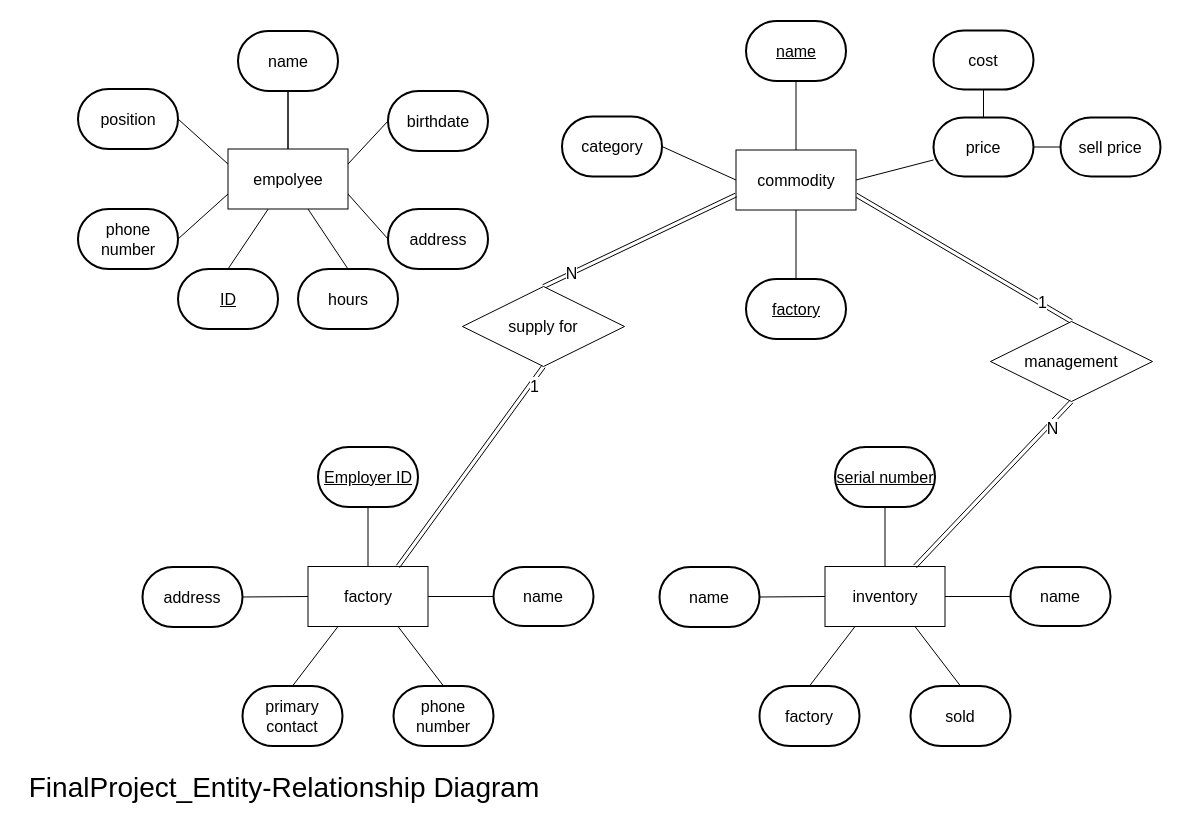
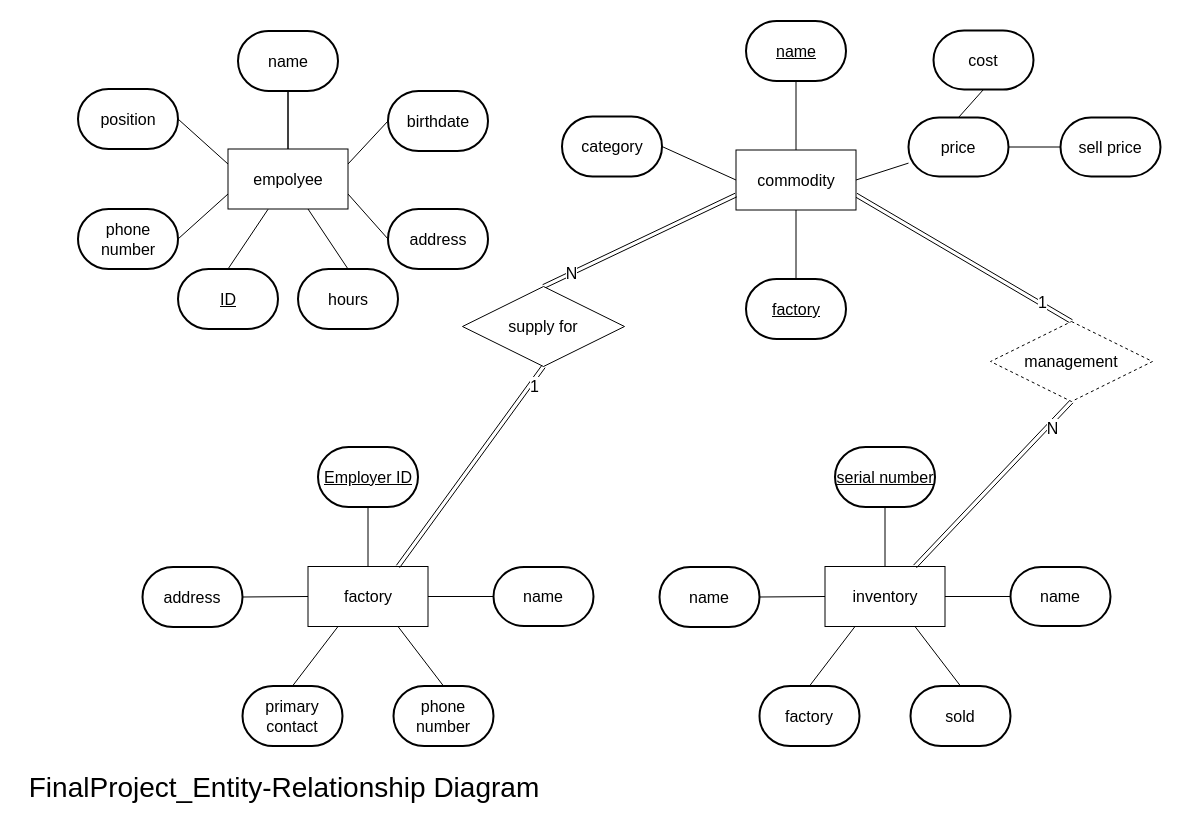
  <mxCell id="0" />
  <mxCell id="1" parent="0" />
  <mxCell id="2" style="rounded=0;orthogonalLoop=1;jettySize=auto;html=1;exitX=1;exitY=0.25;exitDx=0;exitDy=0;entryX=0;entryY=0.5;entryDx=0;entryDy=0;entryPerimeter=0;endArrow=none;endFill=0;" edge="1" parent="1" source="9" target="10"><mxGeometry relative="1" as="geometry" /></mxCell>
  <mxCell id="3" style="rounded=0;orthogonalLoop=1;jettySize=auto;html=1;exitX=0;exitY=0.25;exitDx=0;exitDy=0;entryX=1;entryY=0.5;entryDx=0;entryDy=0;entryPerimeter=0;endArrow=none;endFill=0;" edge="1" parent="1" source="9" target="12"><mxGeometry relative="1" as="geometry" /></mxCell>
  <mxCell id="4" style="rounded=0;orthogonalLoop=1;jettySize=auto;html=1;exitX=0;exitY=0.75;exitDx=0;exitDy=0;entryX=1;entryY=0.5;entryDx=0;entryDy=0;entryPerimeter=0;endArrow=none;endFill=0;" edge="1" parent="1" source="9" target="11"><mxGeometry relative="1" as="geometry" /></mxCell>
  <mxCell id="5" style="rounded=0;orthogonalLoop=1;jettySize=auto;html=1;exitX=0.334;exitY=1.004;exitDx=0;exitDy=0;entryX=0.5;entryY=0;entryDx=0;entryDy=0;entryPerimeter=0;endArrow=none;endFill=0;exitPerimeter=0;" edge="1" parent="1" source="9" target="15"><mxGeometry relative="1" as="geometry" /></mxCell>
  <mxCell id="6" style="rounded=0;orthogonalLoop=1;jettySize=auto;html=1;exitX=1;exitY=0.75;exitDx=0;exitDy=0;entryX=0;entryY=0.5;entryDx=0;entryDy=0;entryPerimeter=0;endArrow=none;endFill=0;" edge="1" parent="1" source="9" target="13"><mxGeometry relative="1" as="geometry" /></mxCell>
  <mxCell id="7" style="edgeStyle=none;rounded=0;orthogonalLoop=1;jettySize=auto;html=1;entryX=0.5;entryY=0;entryDx=0;entryDy=0;entryPerimeter=0;endArrow=none;endFill=0;" edge="1" parent="1" source="9" target="14"><mxGeometry relative="1" as="geometry" /></mxCell>
  <mxCell id="8" value="" style="edgeStyle=none;rounded=0;orthogonalLoop=1;jettySize=auto;html=1;endArrow=none;endFill=0;" edge="1" parent="1" source="9" target="17"><mxGeometry relative="1" as="geometry" /></mxCell>
  <mxCell id="9" value="&lt;font style=&quot;font-size: 16px&quot;&gt;empolyee&lt;/font&gt;" style="rounded=0;whiteSpace=wrap;html=1;" vertex="1" parent="1"><mxGeometry x="227.5" y="148.5" width="120" height="60" as="geometry" /></mxCell>
  <mxCell id="10" value="&lt;font style=&quot;font-size: 16px&quot;&gt;birthdate&lt;/font&gt;" style="strokeWidth=2;html=1;shape=mxgraph.flowchart.terminator;whiteSpace=wrap;" vertex="1" parent="1"><mxGeometry x="387.5" y="90.5" width="100" height="60" as="geometry" /></mxCell>
  <mxCell id="11" value="&lt;span style=&quot;font-size: 16px&quot;&gt;phone number&lt;/span&gt;" style="strokeWidth=2;html=1;shape=mxgraph.flowchart.terminator;whiteSpace=wrap;" vertex="1" parent="1"><mxGeometry x="77.5" y="208.5" width="100" height="60" as="geometry" /></mxCell>
  <mxCell id="12" value="&lt;font style=&quot;font-size: 16px&quot;&gt;position&lt;/font&gt;" style="strokeWidth=2;html=1;shape=mxgraph.flowchart.terminator;whiteSpace=wrap;" vertex="1" parent="1"><mxGeometry x="77.5" y="88.5" width="100" height="60" as="geometry" /></mxCell>
  <mxCell id="13" value="&lt;font style=&quot;font-size: 16px&quot;&gt;address&lt;/font&gt;" style="strokeWidth=2;html=1;shape=mxgraph.flowchart.terminator;whiteSpace=wrap;" vertex="1" parent="1"><mxGeometry x="387.5" y="208.5" width="100" height="60" as="geometry" /></mxCell>
  <mxCell id="14" value="&lt;font style=&quot;font-size: 16px&quot;&gt;hours&lt;/font&gt;" style="strokeWidth=2;html=1;shape=mxgraph.flowchart.terminator;whiteSpace=wrap;" vertex="1" parent="1"><mxGeometry x="297.5" y="268.5" width="100" height="60" as="geometry" /></mxCell>
  <mxCell id="15" value="&lt;font style=&quot;font-size: 16px&quot;&gt;&lt;u&gt;ID&lt;/u&gt;&lt;/font&gt;" style="strokeWidth=2;html=1;shape=mxgraph.flowchart.terminator;whiteSpace=wrap;" vertex="1" parent="1"><mxGeometry x="177.5" y="268.5" width="100" height="60" as="geometry" /></mxCell>
  <mxCell id="16" style="edgeStyle=orthogonalEdgeStyle;rounded=0;orthogonalLoop=1;jettySize=auto;html=1;exitX=0.5;exitY=1;exitDx=0;exitDy=0;exitPerimeter=0;entryX=0.5;entryY=0;entryDx=0;entryDy=0;endArrow=none;endFill=0;" edge="1" parent="1" source="17" target="9"><mxGeometry relative="1" as="geometry" /></mxCell>
  <mxCell id="17" value="&lt;font style=&quot;font-size: 16px&quot;&gt;name&lt;/font&gt;" style="strokeWidth=2;html=1;shape=mxgraph.flowchart.terminator;whiteSpace=wrap;" vertex="1" parent="1"><mxGeometry x="237.5" y="30.5" width="100" height="60" as="geometry" /></mxCell>
  <mxCell id="18" style="edgeStyle=none;rounded=0;orthogonalLoop=1;jettySize=auto;html=1;exitX=0;exitY=0.5;exitDx=0;exitDy=0;entryX=1;entryY=0.5;entryDx=0;entryDy=0;entryPerimeter=0;endArrow=none;endFill=0;" edge="1" parent="1" source="22" target="25"><mxGeometry relative="1" as="geometry" /></mxCell>
  <mxCell id="19" style="edgeStyle=none;rounded=0;orthogonalLoop=1;jettySize=auto;html=1;exitX=1;exitY=0.5;exitDx=0;exitDy=0;endArrow=none;endFill=0;" edge="1" parent="1" source="22" target="24"><mxGeometry relative="1" as="geometry" /></mxCell>
  <mxCell id="20" style="edgeStyle=none;rounded=0;orthogonalLoop=1;jettySize=auto;html=1;exitX=0.25;exitY=1;exitDx=0;exitDy=0;entryX=0.5;entryY=0;entryDx=0;entryDy=0;entryPerimeter=0;endArrow=none;endFill=0;" edge="1" parent="1" source="22" target="28"><mxGeometry relative="1" as="geometry" /></mxCell>
  <mxCell id="21" style="edgeStyle=none;rounded=0;orthogonalLoop=1;jettySize=auto;html=1;exitX=0.75;exitY=1;exitDx=0;exitDy=0;entryX=0.5;entryY=0;entryDx=0;entryDy=0;entryPerimeter=0;endArrow=none;endFill=0;" edge="1" parent="1" source="22" target="23"><mxGeometry relative="1" as="geometry" /></mxCell>
  <mxCell id="22" value="&lt;font style=&quot;font-size: 16px&quot;&gt;factory&lt;/font&gt;" style="rounded=0;whiteSpace=wrap;html=1;" vertex="1" parent="1"><mxGeometry x="307.5" y="566" width="120" height="60" as="geometry" /></mxCell>
  <mxCell id="23" value="&lt;font style=&quot;font-size: 16px&quot;&gt;phone number&lt;/font&gt;" style="strokeWidth=2;html=1;shape=mxgraph.flowchart.terminator;whiteSpace=wrap;" vertex="1" parent="1"><mxGeometry x="393" y="685.5" width="100" height="60" as="geometry" /></mxCell>
  <mxCell id="24" value="&lt;font style=&quot;font-size: 16px&quot;&gt;name&lt;/font&gt;" style="strokeWidth=2;html=1;shape=mxgraph.flowchart.terminator;whiteSpace=wrap;" vertex="1" parent="1"><mxGeometry x="493" y="566.5" width="100" height="59" as="geometry" /></mxCell>
  <mxCell id="25" value="&lt;font style=&quot;font-size: 16px&quot;&gt;address&lt;/font&gt;" style="strokeWidth=2;html=1;shape=mxgraph.flowchart.terminator;whiteSpace=wrap;" vertex="1" parent="1"><mxGeometry x="142" y="566.5" width="100" height="60" as="geometry" /></mxCell>
  <mxCell id="26" style="edgeStyle=none;rounded=0;orthogonalLoop=1;jettySize=auto;html=1;exitX=0.5;exitY=1;exitDx=0;exitDy=0;exitPerimeter=0;entryX=0.5;entryY=0;entryDx=0;entryDy=0;endArrow=none;endFill=0;" edge="1" parent="1" source="27" target="22"><mxGeometry relative="1" as="geometry" /></mxCell>
  <mxCell id="27" value="&lt;span style=&quot;font-size: 16px&quot;&gt;&lt;u&gt;Employer ID&lt;/u&gt;&lt;/span&gt;" style="strokeWidth=2;html=1;shape=mxgraph.flowchart.terminator;whiteSpace=wrap;" vertex="1" parent="1"><mxGeometry x="317.5" y="446.5" width="100" height="60" as="geometry" /></mxCell>
  <mxCell id="28" value="&lt;span style=&quot;font-size: 16px&quot;&gt;primary contact&lt;/span&gt;" style="strokeWidth=2;html=1;shape=mxgraph.flowchart.terminator;whiteSpace=wrap;" vertex="1" parent="1"><mxGeometry x="242" y="685.5" width="100" height="60" as="geometry" /></mxCell>
  <mxCell id="29" style="edgeStyle=none;rounded=0;orthogonalLoop=1;jettySize=auto;html=1;exitX=0;exitY=0.5;exitDx=0;exitDy=0;entryX=1;entryY=0.5;entryDx=0;entryDy=0;entryPerimeter=0;endArrow=none;endFill=0;" edge="1" parent="1" source="33" target="36"><mxGeometry relative="1" as="geometry" /></mxCell>
  <mxCell id="30" style="edgeStyle=none;rounded=0;orthogonalLoop=1;jettySize=auto;html=1;exitX=1;exitY=0.5;exitDx=0;exitDy=0;endArrow=none;endFill=0;" edge="1" parent="1" source="33" target="35"><mxGeometry relative="1" as="geometry" /></mxCell>
  <mxCell id="31" style="edgeStyle=none;rounded=0;orthogonalLoop=1;jettySize=auto;html=1;exitX=0.25;exitY=1;exitDx=0;exitDy=0;entryX=0.5;entryY=0;entryDx=0;entryDy=0;entryPerimeter=0;endArrow=none;endFill=0;" edge="1" parent="1" source="33" target="39"><mxGeometry relative="1" as="geometry" /></mxCell>
  <mxCell id="32" style="edgeStyle=none;rounded=0;orthogonalLoop=1;jettySize=auto;html=1;exitX=0.75;exitY=1;exitDx=0;exitDy=0;entryX=0.5;entryY=0;entryDx=0;entryDy=0;entryPerimeter=0;endArrow=none;endFill=0;" edge="1" parent="1" source="33" target="34"><mxGeometry relative="1" as="geometry" /></mxCell>
  <mxCell id="33" value="&lt;font style=&quot;font-size: 16px&quot;&gt;inventory&lt;/font&gt;" style="rounded=0;whiteSpace=wrap;html=1;" vertex="1" parent="1"><mxGeometry x="824.5" y="566" width="120" height="60" as="geometry" /></mxCell>
  <mxCell id="34" value="&lt;font style=&quot;font-size: 16px&quot;&gt;sold&lt;/font&gt;" style="strokeWidth=2;html=1;shape=mxgraph.flowchart.terminator;whiteSpace=wrap;" vertex="1" parent="1"><mxGeometry x="910" y="685.5" width="100" height="60" as="geometry" /></mxCell>
  <mxCell id="35" value="&lt;font style=&quot;font-size: 16px&quot;&gt;name&lt;/font&gt;" style="strokeWidth=2;html=1;shape=mxgraph.flowchart.terminator;whiteSpace=wrap;" vertex="1" parent="1"><mxGeometry x="1010" y="566.5" width="100" height="59" as="geometry" /></mxCell>
  <mxCell id="36" value="&lt;font style=&quot;font-size: 16px&quot;&gt;name&lt;/font&gt;" style="strokeWidth=2;html=1;shape=mxgraph.flowchart.terminator;whiteSpace=wrap;" vertex="1" parent="1"><mxGeometry x="659" y="566.5" width="100" height="60" as="geometry" /></mxCell>
  <mxCell id="37" style="edgeStyle=none;rounded=0;orthogonalLoop=1;jettySize=auto;html=1;exitX=0.5;exitY=1;exitDx=0;exitDy=0;exitPerimeter=0;entryX=0.5;entryY=0;entryDx=0;entryDy=0;endArrow=none;endFill=0;" edge="1" parent="1" source="38" target="33"><mxGeometry relative="1" as="geometry" /></mxCell>
  <mxCell id="38" value="&lt;span style=&quot;font-size: 16px&quot;&gt;&lt;u&gt;serial number&lt;/u&gt;&lt;/span&gt;" style="strokeWidth=2;html=1;shape=mxgraph.flowchart.terminator;whiteSpace=wrap;" vertex="1" parent="1"><mxGeometry x="834.5" y="446.5" width="100" height="60" as="geometry" /></mxCell>
  <mxCell id="39" value="&lt;font style=&quot;font-size: 16px&quot;&gt;factory&lt;/font&gt;" style="strokeWidth=2;html=1;shape=mxgraph.flowchart.terminator;whiteSpace=wrap;" vertex="1" parent="1"><mxGeometry x="759" y="685.5" width="100" height="60" as="geometry" /></mxCell>
  <mxCell id="40" style="edgeStyle=none;rounded=0;orthogonalLoop=1;jettySize=auto;html=1;exitX=1;exitY=0.5;exitDx=0;exitDy=0;endArrow=none;endFill=0;" edge="1" parent="1" source="45" target="47"><mxGeometry relative="1" as="geometry" /></mxCell>
  <mxCell id="41" style="edgeStyle=none;rounded=0;orthogonalLoop=1;jettySize=auto;html=1;exitX=0.5;exitY=1;exitDx=0;exitDy=0;entryX=0.5;entryY=0;entryDx=0;entryDy=0;entryPerimeter=0;endArrow=none;endFill=0;" edge="1" parent="1" source="45" target="50"><mxGeometry relative="1" as="geometry" /></mxCell>
  <mxCell id="42" style="edgeStyle=none;rounded=0;orthogonalLoop=1;jettySize=auto;html=1;exitX=0.5;exitY=0;exitDx=0;exitDy=0;entryX=0.5;entryY=1;entryDx=0;entryDy=0;entryPerimeter=0;endArrow=none;endFill=0;" edge="1" parent="1" source="45" target="46"><mxGeometry relative="1" as="geometry" /></mxCell>
  <mxCell id="43" style="edgeStyle=none;shape=link;rounded=0;orthogonalLoop=1;jettySize=auto;html=1;exitX=1;exitY=0.75;exitDx=0;exitDy=0;entryX=0.5;entryY=0;entryDx=0;entryDy=0;endArrow=none;endFill=0;" edge="1" parent="1" source="45" target="62"><mxGeometry relative="1" as="geometry" /></mxCell>
  <mxCell id="44" value="&lt;font style=&quot;font-size: 16px&quot;&gt;1&lt;/font&gt;" style="text;html=1;resizable=0;points=[];align=center;verticalAlign=middle;labelBackgroundColor=#ffffff;" vertex="1" connectable="0" parent="43"><mxGeometry x="0.717" y="2" relative="1" as="geometry"><mxPoint as="offset" /></mxGeometry></mxCell>
  <mxCell id="45" value="&lt;font style=&quot;font-size: 16px&quot;&gt;commodity&lt;/font&gt;" style="rounded=0;whiteSpace=wrap;html=1;" vertex="1" parent="1"><mxGeometry x="735.5" y="149.5" width="120" height="60" as="geometry" /></mxCell>
  <mxCell id="46" value="&lt;font style=&quot;font-size: 16px&quot;&gt;&lt;u&gt;name&lt;/u&gt;&lt;/font&gt;" style="strokeWidth=2;html=1;shape=mxgraph.flowchart.terminator;whiteSpace=wrap;" vertex="1" parent="1"><mxGeometry x="745.5" y="20.5" width="100" height="60" as="geometry" /></mxCell>
- <mxCell id="47" value="&lt;font style=&quot;font-size: 16px&quot;&gt;price&lt;/font&gt;" style="strokeWidth=2;html=1;shape=mxgraph.flowchart.terminator;whiteSpace=wrap;" vertex="1" parent="1"><mxGeometry x="933" y="117" width="100" height="59" as="geometry" /></mxCell>
+ <mxCell id="47" value="&lt;font style=&quot;font-size: 16px&quot;&gt;price&lt;/font&gt;" style="strokeWidth=2;html=1;shape=mxgraph.flowchart.terminator;whiteSpace=wrap;" vertex="1" parent="1"><mxGeometry x="908" y="117" width="100" height="59" as="geometry" /></mxCell>
  <mxCell id="48" style="edgeStyle=none;rounded=0;orthogonalLoop=1;jettySize=auto;html=1;exitX=1;exitY=0.5;exitDx=0;exitDy=0;exitPerimeter=0;entryX=0;entryY=0.5;entryDx=0;entryDy=0;endArrow=none;endFill=0;" edge="1" parent="1" source="49" target="45"><mxGeometry relative="1" as="geometry" /></mxCell>
  <mxCell id="49" value="&lt;span style=&quot;font-size: 16px&quot;&gt;category&lt;/span&gt;" style="strokeWidth=2;html=1;shape=mxgraph.flowchart.terminator;whiteSpace=wrap;" vertex="1" parent="1"><mxGeometry x="561.5" y="116" width="100" height="60" as="geometry" /></mxCell>
  <mxCell id="50" value="&lt;span style=&quot;font-size: 16px&quot;&gt;&lt;u&gt;factory&lt;/u&gt;&lt;/span&gt;" style="strokeWidth=2;html=1;shape=mxgraph.flowchart.terminator;whiteSpace=wrap;" vertex="1" parent="1"><mxGeometry x="745.5" y="278.5" width="100" height="60" as="geometry" /></mxCell>
  <mxCell id="51" style="edgeStyle=none;rounded=0;orthogonalLoop=1;jettySize=auto;html=1;exitX=0;exitY=0.5;exitDx=0;exitDy=0;exitPerimeter=0;entryX=1;entryY=0.5;entryDx=0;entryDy=0;entryPerimeter=0;endArrow=none;endFill=0;" edge="1" parent="1" source="52" target="47"><mxGeometry relative="1" as="geometry" /></mxCell>
  <mxCell id="52" value="&lt;font style=&quot;font-size: 16px&quot;&gt;sell price&lt;/font&gt;" style="strokeWidth=2;html=1;shape=mxgraph.flowchart.terminator;whiteSpace=wrap;" vertex="1" parent="1"><mxGeometry x="1060" y="117" width="100" height="59" as="geometry" /></mxCell>
  <mxCell id="53" style="edgeStyle=none;rounded=0;orthogonalLoop=1;jettySize=auto;html=1;exitX=0.5;exitY=1;exitDx=0;exitDy=0;exitPerimeter=0;entryX=0.5;entryY=0;entryDx=0;entryDy=0;entryPerimeter=0;endArrow=none;endFill=0;" edge="1" parent="1" source="54" target="47"><mxGeometry relative="1" as="geometry" /></mxCell>
  <mxCell id="54" value="&lt;font style=&quot;font-size: 16px&quot;&gt;cost&lt;/font&gt;" style="strokeWidth=2;html=1;shape=mxgraph.flowchart.terminator;whiteSpace=wrap;" vertex="1" parent="1"><mxGeometry x="933" y="30" width="100" height="59" as="geometry" /></mxCell>
  <mxCell id="55" style="edgeStyle=none;rounded=0;orthogonalLoop=1;jettySize=auto;html=1;exitX=0.5;exitY=1;exitDx=0;exitDy=0;entryX=0.75;entryY=0;entryDx=0;entryDy=0;endArrow=none;endFill=0;shape=link;" edge="1" parent="1" source="59" target="22"><mxGeometry relative="1" as="geometry"><mxPoint x="596.929" y="368.143" as="sourcePoint" /></mxGeometry></mxCell>
  <mxCell id="56" value="&lt;font style=&quot;font-size: 16px&quot;&gt;1&lt;/font&gt;" style="text;html=1;resizable=0;points=[];align=center;verticalAlign=middle;labelBackgroundColor=#ffffff;" vertex="1" connectable="0" parent="55"><mxGeometry x="-0.833" y="3" relative="1" as="geometry"><mxPoint y="1" as="offset" /></mxGeometry></mxCell>
  <mxCell id="57" style="edgeStyle=none;shape=link;rounded=0;orthogonalLoop=1;jettySize=auto;html=1;exitX=0.5;exitY=0;exitDx=0;exitDy=0;entryX=0;entryY=0.75;entryDx=0;entryDy=0;endArrow=none;endFill=0;" edge="1" parent="1" source="59" target="45"><mxGeometry relative="1" as="geometry" /></mxCell>
  <mxCell id="58" value="&lt;font style=&quot;font-size: 16px&quot;&gt;N&lt;/font&gt;" style="text;html=1;resizable=0;points=[];align=center;verticalAlign=middle;labelBackgroundColor=#ffffff;" vertex="1" connectable="0" parent="57"><mxGeometry x="-0.71" relative="1" as="geometry"><mxPoint as="offset" /></mxGeometry></mxCell>
  <mxCell id="59" value="&lt;font style=&quot;font-size: 16px&quot;&gt;supply for&lt;/font&gt;" style="rhombus;whiteSpace=wrap;html=1;" vertex="1" parent="1"><mxGeometry x="462" y="286" width="162" height="80" as="geometry" /></mxCell>
  <mxCell id="60" style="edgeStyle=none;shape=link;rounded=0;orthogonalLoop=1;jettySize=auto;html=1;exitX=0.5;exitY=1;exitDx=0;exitDy=0;entryX=0.75;entryY=0;entryDx=0;entryDy=0;endArrow=none;endFill=0;" edge="1" parent="1" source="62" target="33"><mxGeometry relative="1" as="geometry"><mxPoint x="824.714" y="476.5" as="sourcePoint" /></mxGeometry></mxCell>
  <mxCell id="61" value="&lt;font style=&quot;font-size: 16px&quot;&gt;N&lt;/font&gt;" style="text;html=1;resizable=0;points=[];align=center;verticalAlign=middle;labelBackgroundColor=#ffffff;" vertex="1" connectable="0" parent="60"><mxGeometry x="-0.718" y="3" relative="1" as="geometry"><mxPoint y="1" as="offset" /></mxGeometry></mxCell>
- <mxCell id="62" value="&lt;font style=&quot;font-size: 16px&quot;&gt;management&lt;/font&gt;" style="rhombus;whiteSpace=wrap;html=1;" vertex="1" parent="1"><mxGeometry x="990" y="321" width="162" height="80" as="geometry" /></mxCell>
+ <mxCell id="62" value="&lt;font style=&quot;font-size: 16px&quot;&gt;management&lt;/font&gt;" style="rhombus;whiteSpace=wrap;html=1;dashed=1;" vertex="1" parent="1"><mxGeometry x="990" y="321" width="162" height="80" as="geometry" /></mxCell>
  <mxCell id="63" value="&lt;span&gt;&lt;font style=&quot;font-size: 28px&quot;&gt;FinalProject_Entity-Relationship Diagram&lt;/font&gt;&lt;/span&gt;" style="text;html=1;strokeColor=none;fillColor=none;align=center;verticalAlign=middle;whiteSpace=wrap;rounded=0;" vertex="1" parent="1"><mxGeometry x="20.5" y="777" width="526" height="20" as="geometry" /></mxCell>
